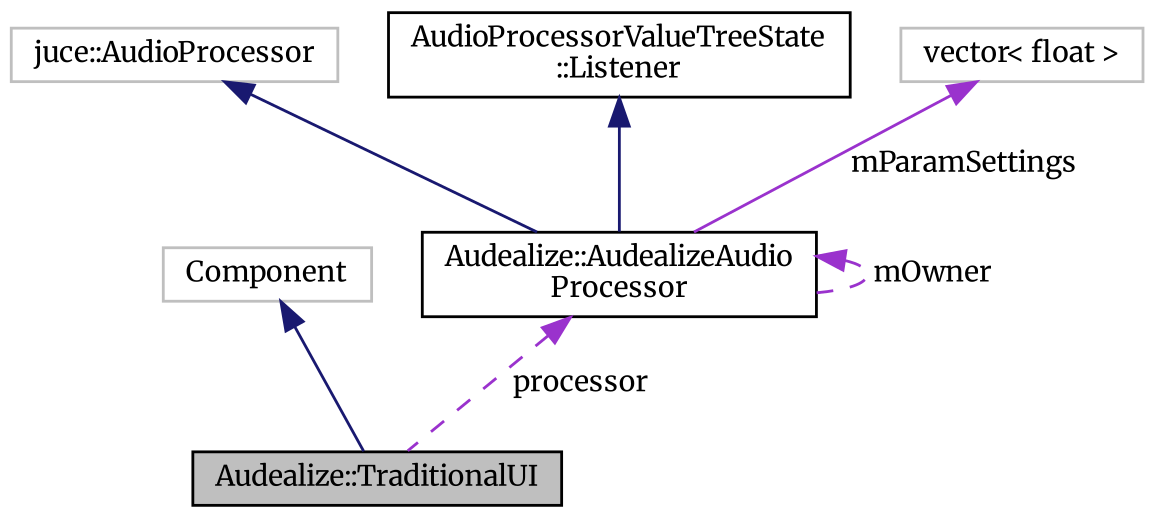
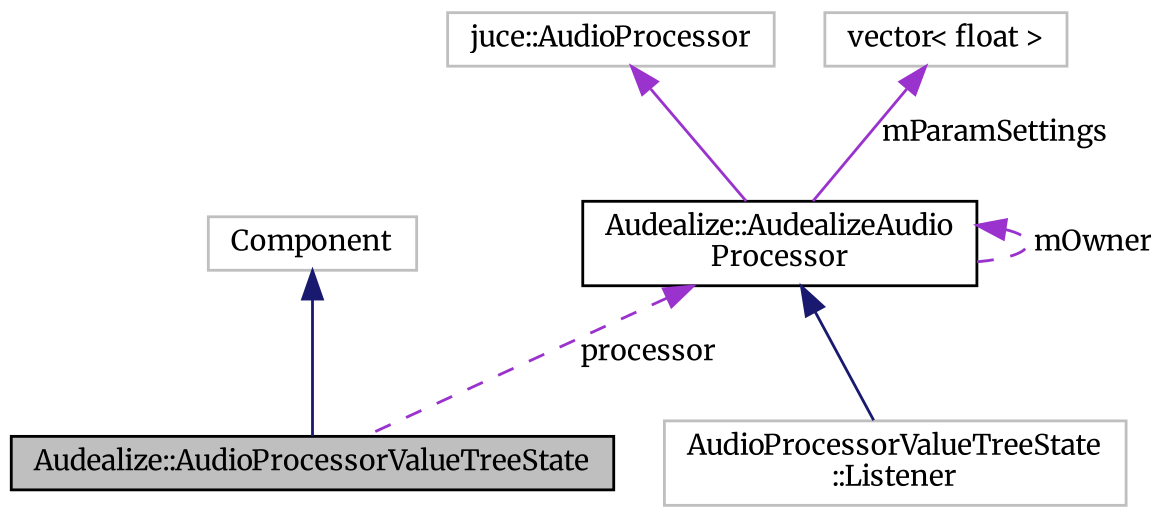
  digraph {
    fontname=Merriweather
    node [color=grey75 fillcolor=white fontname=Merriweather fontsize=10 shape=record style=filled]
    edge [color=midnightblue dir=back fontname=Merriweather fontsize=10 labelfontname=Helvetica labelfontsize=10 style=solid]
-   n1 [color=black fillcolor=grey75 fontcolor=black height=0.2 label="Audealize::TraditionalUI" width=0.4]
+   n1 [color=black fillcolor=grey75 fontcolor=black height=0.2 label="Audealize::AudioProcessorValueTreeState" width=0.4]
    n2 [height=0.2 label=Component width=0.4]
    n3 [color=black height=0.2 label="Audealize::AudealizeAudio\lProcessor" width=0.4]
    n4 [height=0.2 label="juce::AudioProcessor" width=0.4]
-   n5 [color=black height=0.2 label="AudioProcessorValueTreeState\l::Listener" width=0.4]
+   n5 [height=0.2 label="AudioProcessorValueTreeState\l::Listener" width=0.4]
    n6 [height=0.2 label="vector\< float \>" width=0.4]
    n2 -> n1
    n3 -> n1 [color=darkorchid3 label=" processor" style=dashed]
    n3 -> n3 [color=darkorchid3 label=" mOwner" style=dashed]
-   n4 -> n3
-   n5 -> n3
+   n4 -> n3 [color=darkorchid3]
+   n3 -> n5
    n6 -> n3 [color=darkorchid3 label=" mParamSettings"]
  }
